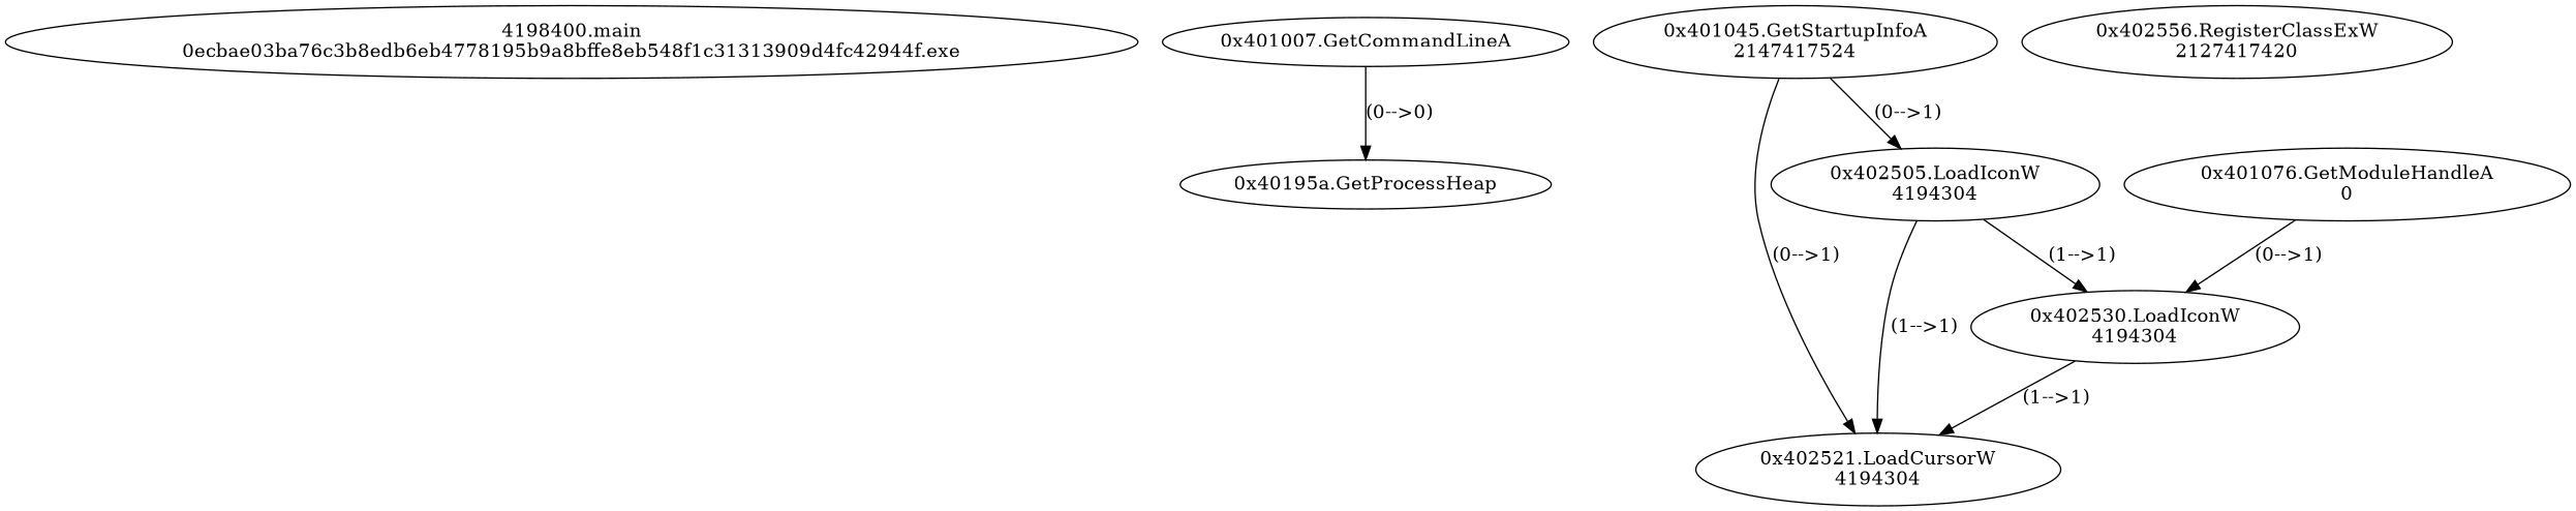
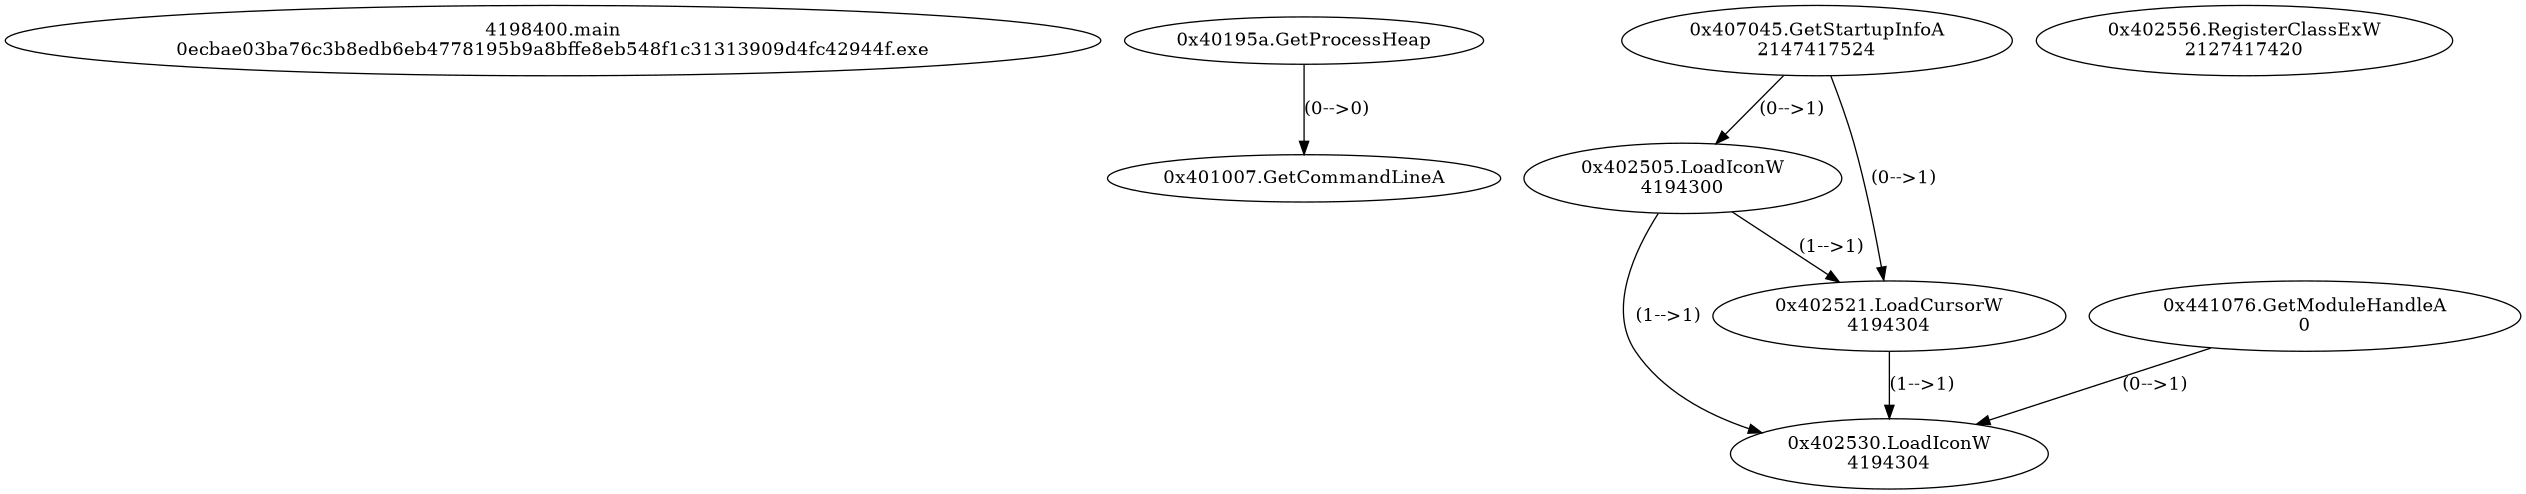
  digraph {
    n1 [label="4198400.main\n0ecbae03ba76c3b8edb6eb4778195b9a8bffe8eb548f1c31313909d4fc42944f.exe"]
    n2 [label="0x401007.GetCommandLineA\n"]
    n3 [label="0x40195a.GetProcessHeap\n"]
-   n4 [label="0x401045.GetStartupInfoA\n2147417524"]
-   n5 [label="0x402505.LoadIconW\n4194304\n"]
+   n4 [label="0x407045.GetStartupInfoA\n2147417524"]
+   n5 [label="0x402505.LoadIconW\n4194300\n"]
    n6 [label="0x402521.LoadCursorW\n4194304\n"]
-   n7 [label="0x401076.GetModuleHandleA\n0"]
+   n7 [label="0x441076.GetModuleHandleA\n0"]
    n8 [label="0x402530.LoadIconW\n4194304\n"]
    n9 [label="0x402556.RegisterClassExW\n2127417420"]
-   n2 -> n3 [label="(0-->0)"]
+   n3 -> n2 [label="(0-->0)"]
    n4 -> n5 [label="(0-->1)"]
    n4 -> n6 [label="(0-->1)"]
    n5 -> n6 [label="(1-->1)"]
    n5 -> n8 [label="(1-->1)"]
-   n8 -> n6 [label="(1-->1)"]
+   n6 -> n8 [label="(1-->1)"]
    n7 -> n8 [label="(0-->1)"]
  }
